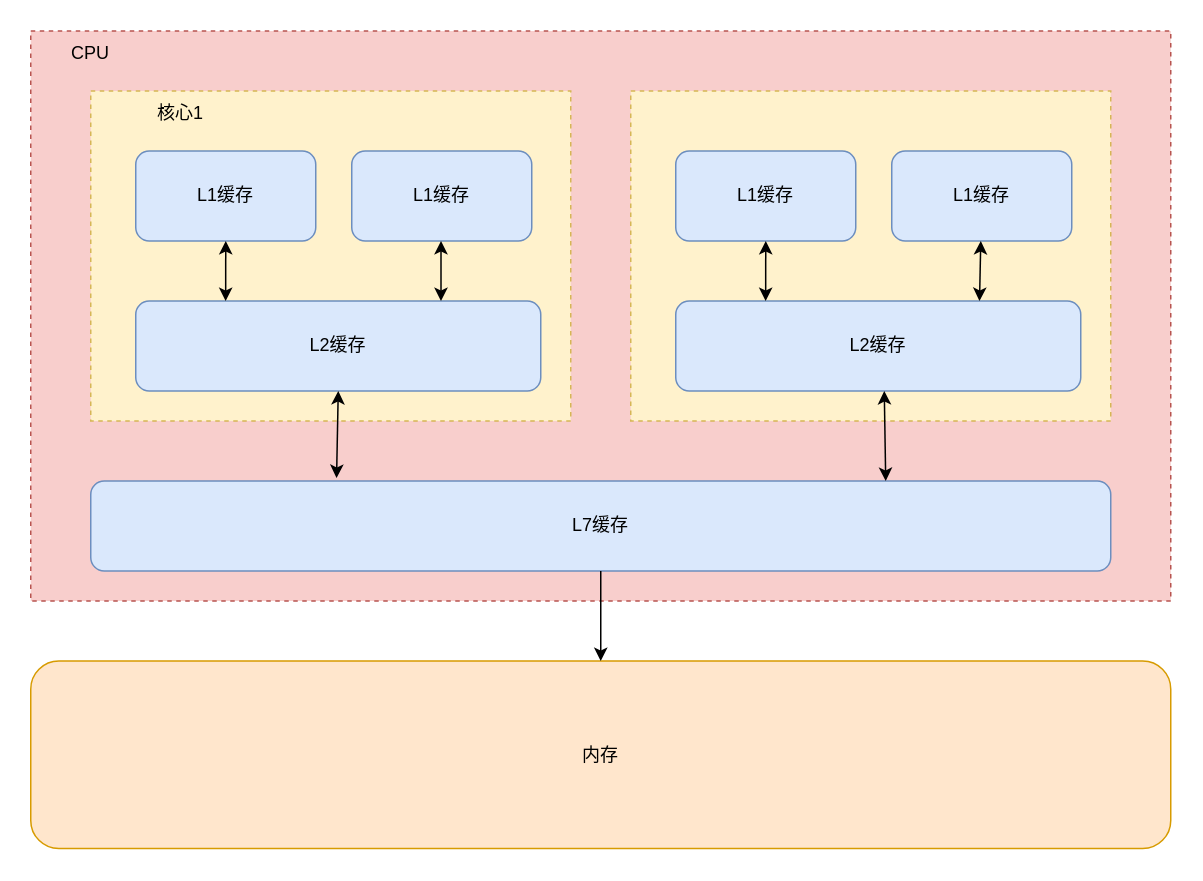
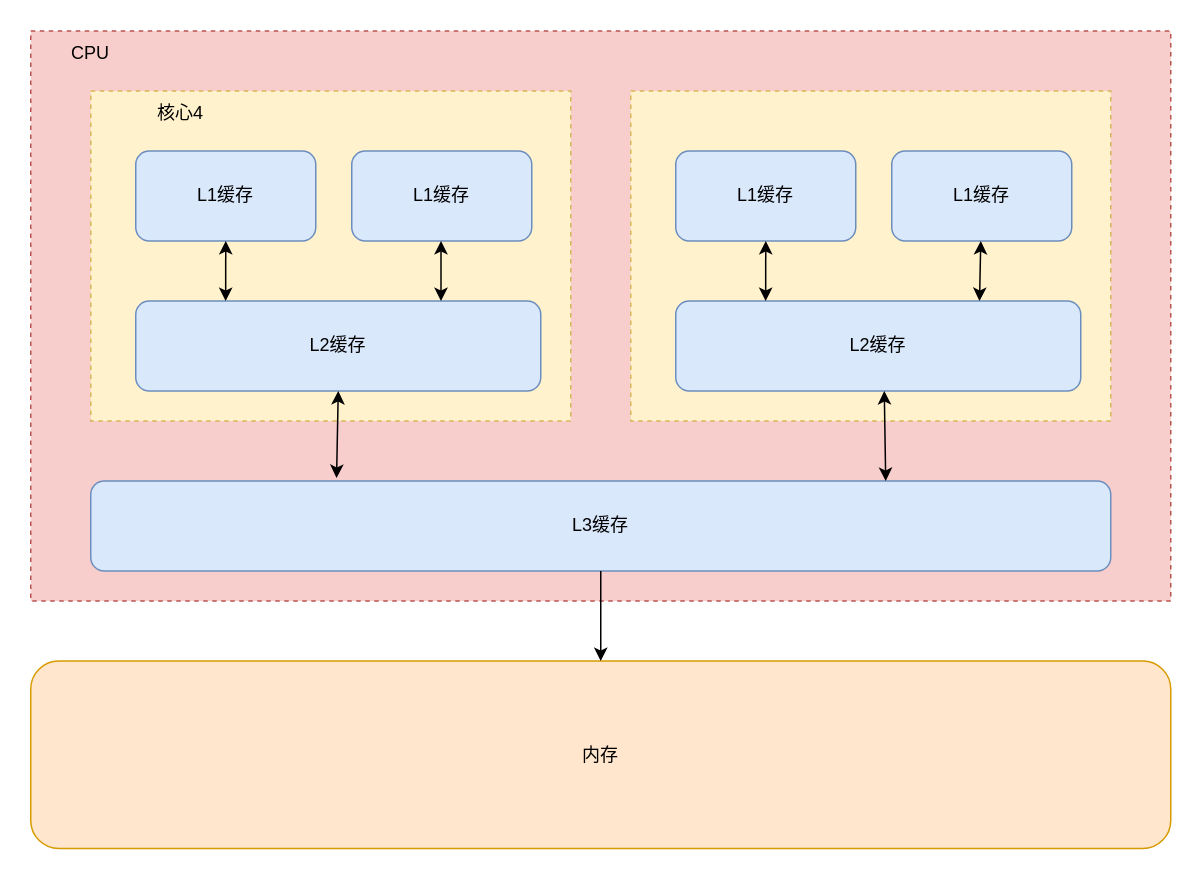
  <mxCell id="0" />
  <mxCell id="1" parent="0" />
  <mxCell id="2" value="" style="rounded=0;whiteSpace=wrap;html=1;fillColor=#f8cecc;dashed=1;strokeColor=#b85450;shadow=0;" vertex="1" parent="1"><mxGeometry x="20" y="20" width="760" height="380" as="geometry" /></mxCell>
  <mxCell id="3" value="" style="rounded=0;whiteSpace=wrap;html=1;fillColor=#fff2cc;dashed=1;strokeColor=#d6b656;shadow=0;" vertex="1" parent="1"><mxGeometry x="60" y="60" width="320" height="220" as="geometry" /></mxCell>
  <mxCell id="4" value="L1缓存" style="rounded=1;whiteSpace=wrap;html=1;fillColor=#dae8fc;strokeColor=#6c8ebf;shadow=0;" vertex="1" parent="1"><mxGeometry x="234" y="100" width="120" height="60" as="geometry" /></mxCell>
  <mxCell id="5" value="L1缓存" style="rounded=1;whiteSpace=wrap;html=1;fillColor=#dae8fc;strokeColor=#6c8ebf;shadow=0;" vertex="1" parent="1"><mxGeometry x="90" y="100" width="120" height="60" as="geometry" /></mxCell>
  <mxCell id="6" value="L2缓存" style="rounded=1;whiteSpace=wrap;html=1;fillColor=#dae8fc;strokeColor=#6c8ebf;shadow=0;" vertex="1" parent="1"><mxGeometry x="90" y="200" width="270" height="60" as="geometry" /></mxCell>
- <mxCell id="7" value="核心1" style="text;html=1;strokeColor=none;fillColor=none;align=center;verticalAlign=middle;whiteSpace=wrap;rounded=0;shadow=0;" vertex="1" parent="1"><mxGeometry x="90" y="60" width="60" height="30" as="geometry" /></mxCell>
+ <mxCell id="7" value="核心4" style="text;html=1;strokeColor=none;fillColor=none;align=center;verticalAlign=middle;whiteSpace=wrap;rounded=0;shadow=0;" vertex="1" parent="1"><mxGeometry x="90" y="60" width="60" height="30" as="geometry" /></mxCell>
  <mxCell id="8" value="" style="rounded=0;whiteSpace=wrap;html=1;fillColor=#fff2cc;dashed=1;strokeColor=#d6b656;shadow=0;" vertex="1" parent="1"><mxGeometry x="420" y="60" width="320" height="220" as="geometry" /></mxCell>
  <mxCell id="9" value="L1缓存" style="rounded=1;whiteSpace=wrap;html=1;fillColor=#dae8fc;strokeColor=#6c8ebf;shadow=0;" vertex="1" parent="1"><mxGeometry x="594" y="100" width="120" height="60" as="geometry" /></mxCell>
  <mxCell id="10" value="L1缓存" style="rounded=1;whiteSpace=wrap;html=1;fillColor=#dae8fc;strokeColor=#6c8ebf;shadow=0;" vertex="1" parent="1"><mxGeometry x="450" y="100" width="120" height="60" as="geometry" /></mxCell>
  <mxCell id="11" value="L2缓存" style="rounded=1;whiteSpace=wrap;html=1;fillColor=#dae8fc;strokeColor=#6c8ebf;shadow=0;" vertex="1" parent="1"><mxGeometry x="450" y="200" width="270" height="60" as="geometry" /></mxCell>
- <mxCell id="12" value="L7缓存" style="rounded=1;whiteSpace=wrap;html=1;fillColor=#dae8fc;strokeColor=#6c8ebf;shadow=0;" vertex="1" parent="1"><mxGeometry x="60" y="320" width="680" height="60" as="geometry" /></mxCell>
+ <mxCell id="12" value="L3缓存" style="rounded=1;whiteSpace=wrap;html=1;fillColor=#dae8fc;strokeColor=#6c8ebf;shadow=0;" vertex="1" parent="1"><mxGeometry x="60" y="320" width="680" height="60" as="geometry" /></mxCell>
  <mxCell id="13" value="CPU" style="text;html=1;strokeColor=none;fillColor=none;align=center;verticalAlign=middle;whiteSpace=wrap;rounded=0;shadow=0;" vertex="1" parent="1"><mxGeometry x="30" y="20" width="60" height="30" as="geometry" /></mxCell>
  <mxCell id="14" value="内存" style="rounded=1;whiteSpace=wrap;html=1;fillColor=#ffe6cc;strokeColor=#d79b00;shadow=0;" vertex="1" parent="1"><mxGeometry x="20" y="440" width="760" height="125" as="geometry" /></mxCell>
  <mxCell id="15" value="" style="endArrow=none;startArrow=classic;html=1;rounded=0;exitX=0.5;exitY=0;exitDx=0;exitDy=0;entryX=0.5;entryY=1;entryDx=0;entryDy=0;shadow=0;" edge="1" parent="1" source="14" target="12"><mxGeometry width="50" height="50" relative="1" as="geometry"><mxPoint x="400" y="350" as="sourcePoint" /><mxPoint x="450" y="300" as="targetPoint" /></mxGeometry></mxCell>
  <mxCell id="16" value="" style="endArrow=classic;startArrow=classic;html=1;rounded=0;entryX=0.5;entryY=1;entryDx=0;entryDy=0;exitX=0.222;exitY=0;exitDx=0;exitDy=0;exitPerimeter=0;shadow=0;" edge="1" parent="1" source="6" target="5"><mxGeometry width="50" height="50" relative="1" as="geometry"><mxPoint x="400" y="350" as="sourcePoint" /><mxPoint x="450" y="300" as="targetPoint" /></mxGeometry></mxCell>
  <mxCell id="17" value="" style="endArrow=classic;startArrow=classic;html=1;rounded=0;entryX=0.5;entryY=1;entryDx=0;entryDy=0;exitX=0.222;exitY=0;exitDx=0;exitDy=0;exitPerimeter=0;shadow=0;" edge="1" parent="1"><mxGeometry width="50" height="50" relative="1" as="geometry"><mxPoint x="293.5" y="200" as="sourcePoint" /><mxPoint x="293.5" y="160" as="targetPoint" /></mxGeometry></mxCell>
  <mxCell id="18" value="" style="endArrow=classic;startArrow=classic;html=1;rounded=0;exitX=0.222;exitY=0;exitDx=0;exitDy=0;entryX=0.5;entryY=1;entryDx=0;entryDy=0;exitPerimeter=0;shadow=0;" edge="1" parent="1" source="11" target="10"><mxGeometry width="50" height="50" relative="1" as="geometry"><mxPoint x="400" y="350" as="sourcePoint" /><mxPoint x="450" y="300" as="targetPoint" /></mxGeometry></mxCell>
  <mxCell id="19" value="" style="endArrow=classic;startArrow=classic;html=1;rounded=0;exitX=0.75;exitY=0;exitDx=0;exitDy=0;shadow=0;" edge="1" parent="1" source="11" target="9"><mxGeometry width="50" height="50" relative="1" as="geometry"><mxPoint x="520" y="210" as="sourcePoint" /><mxPoint x="520" y="170" as="targetPoint" /></mxGeometry></mxCell>
  <mxCell id="20" value="" style="endArrow=classic;startArrow=classic;html=1;rounded=0;entryX=0.5;entryY=1;entryDx=0;entryDy=0;exitX=0.241;exitY=-0.033;exitDx=0;exitDy=0;exitPerimeter=0;shadow=0;" edge="1" parent="1" source="12" target="6"><mxGeometry width="50" height="50" relative="1" as="geometry"><mxPoint x="400" y="350" as="sourcePoint" /><mxPoint x="450" y="300" as="targetPoint" /></mxGeometry></mxCell>
  <mxCell id="21" value="" style="endArrow=classic;startArrow=classic;html=1;rounded=0;entryX=0.5;entryY=1;entryDx=0;entryDy=0;shadow=0;" edge="1" parent="1"><mxGeometry width="50" height="50" relative="1" as="geometry"><mxPoint x="590" y="320" as="sourcePoint" /><mxPoint x="589" y="260" as="targetPoint" /></mxGeometry></mxCell>
